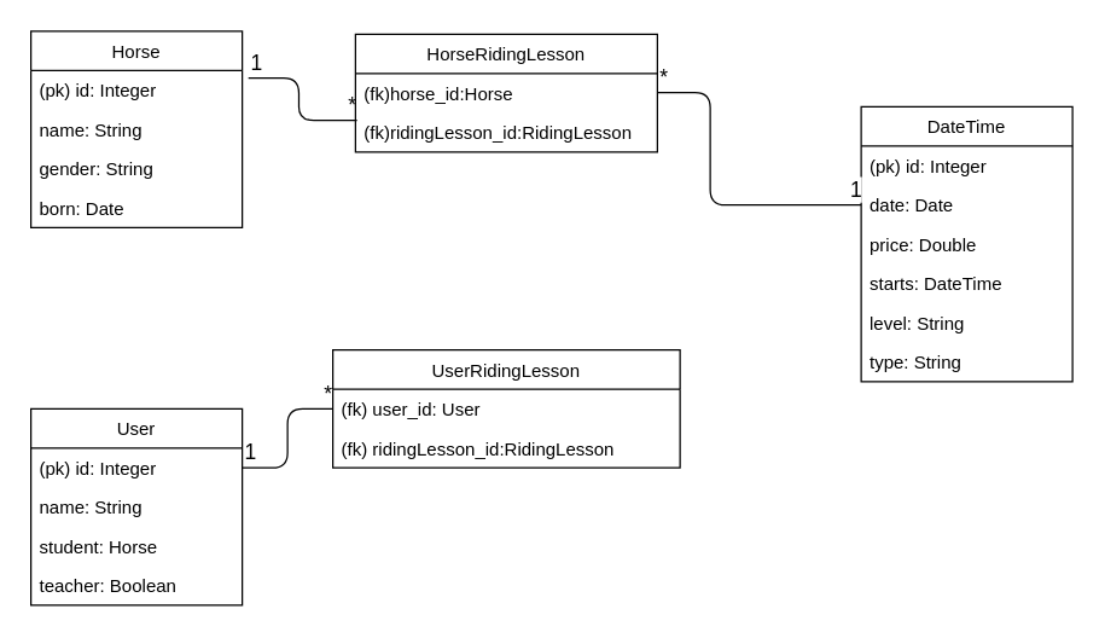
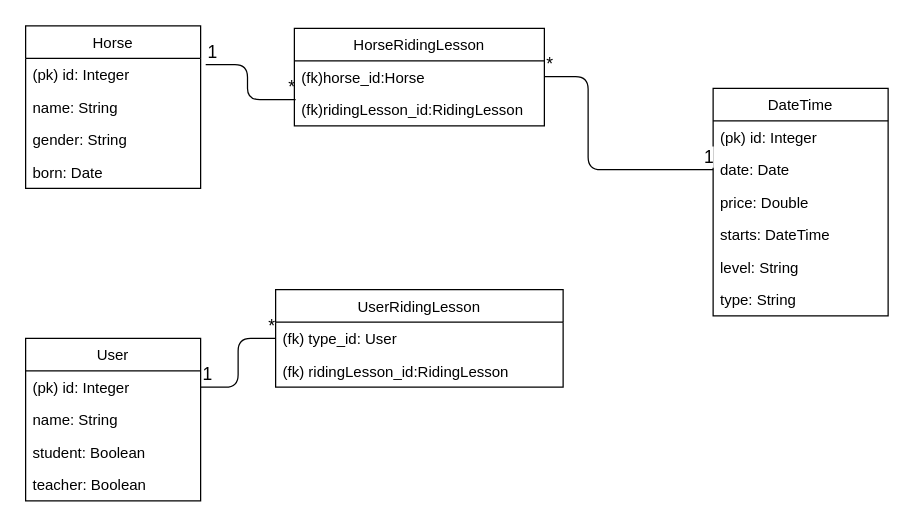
  <mxCell id="0" />
  <mxCell id="1" parent="0" />
  <mxCell id="2" value="Horse" style="swimlane;fontStyle=0;childLayout=stackLayout;horizontal=1;startSize=26;fillColor=none;horizontalStack=0;resizeParent=1;resizeParentMax=0;resizeLast=0;collapsible=1;marginBottom=0;" vertex="1" parent="1"><mxGeometry x="20" y="20" width="140" height="130" as="geometry" /></mxCell>
  <mxCell id="3" value="(pk) id: Integer" style="text;strokeColor=none;fillColor=none;align=left;verticalAlign=top;spacingLeft=4;spacingRight=4;overflow=hidden;rotatable=0;points=[[0,0.5],[1,0.5]];portConstraint=eastwest;" vertex="1" parent="2"><mxGeometry y="26" width="140" height="26" as="geometry" /></mxCell>
  <mxCell id="4" value="name: String" style="text;strokeColor=none;fillColor=none;align=left;verticalAlign=top;spacingLeft=4;spacingRight=4;overflow=hidden;rotatable=0;points=[[0,0.5],[1,0.5]];portConstraint=eastwest;" vertex="1" parent="2"><mxGeometry y="52" width="140" height="26" as="geometry" /></mxCell>
  <mxCell id="5" value="gender: String" style="text;strokeColor=none;fillColor=none;align=left;verticalAlign=top;spacingLeft=4;spacingRight=4;overflow=hidden;rotatable=0;points=[[0,0.5],[1,0.5]];portConstraint=eastwest;" vertex="1" parent="2"><mxGeometry y="78" width="140" height="26" as="geometry" /></mxCell>
  <mxCell id="6" value="born: Date" style="text;strokeColor=none;fillColor=none;align=left;verticalAlign=top;spacingLeft=4;spacingRight=4;overflow=hidden;rotatable=0;points=[[0,0.5],[1,0.5]];portConstraint=eastwest;" vertex="1" parent="2"><mxGeometry y="104" width="140" height="26" as="geometry" /></mxCell>
  <mxCell id="7" value="User" style="swimlane;fontStyle=0;childLayout=stackLayout;horizontal=1;startSize=26;fillColor=none;horizontalStack=0;resizeParent=1;resizeParentMax=0;resizeLast=0;collapsible=1;marginBottom=0;" vertex="1" parent="1"><mxGeometry x="20" y="270" width="140" height="130" as="geometry" /></mxCell>
  <mxCell id="8" value="(pk) id: Integer" style="text;strokeColor=none;fillColor=none;align=left;verticalAlign=top;spacingLeft=4;spacingRight=4;overflow=hidden;rotatable=0;points=[[0,0.5],[1,0.5]];portConstraint=eastwest;" vertex="1" parent="7"><mxGeometry y="26" width="140" height="26" as="geometry" /></mxCell>
  <mxCell id="9" value="name: String" style="text;strokeColor=none;fillColor=none;align=left;verticalAlign=top;spacingLeft=4;spacingRight=4;overflow=hidden;rotatable=0;points=[[0,0.5],[1,0.5]];portConstraint=eastwest;" vertex="1" parent="7"><mxGeometry y="52" width="140" height="26" as="geometry" /></mxCell>
- <mxCell id="10" value="student: Horse" style="text;strokeColor=none;fillColor=none;align=left;verticalAlign=top;spacingLeft=4;spacingRight=4;overflow=hidden;rotatable=0;points=[[0,0.5],[1,0.5]];portConstraint=eastwest;" vertex="1" parent="7"><mxGeometry y="78" width="140" height="26" as="geometry" /></mxCell>
+ <mxCell id="10" value="student: Boolean" style="text;strokeColor=none;fillColor=none;align=left;verticalAlign=top;spacingLeft=4;spacingRight=4;overflow=hidden;rotatable=0;points=[[0,0.5],[1,0.5]];portConstraint=eastwest;" vertex="1" parent="7"><mxGeometry y="78" width="140" height="26" as="geometry" /></mxCell>
  <mxCell id="11" value="teacher: Boolean" style="text;strokeColor=none;fillColor=none;align=left;verticalAlign=top;spacingLeft=4;spacingRight=4;overflow=hidden;rotatable=0;points=[[0,0.5],[1,0.5]];portConstraint=eastwest;" vertex="1" parent="7"><mxGeometry y="104" width="140" height="26" as="geometry" /></mxCell>
  <mxCell id="12" value="DateTime" style="swimlane;fontStyle=0;childLayout=stackLayout;horizontal=1;startSize=26;fillColor=none;horizontalStack=0;resizeParent=1;resizeParentMax=0;resizeLast=0;collapsible=1;marginBottom=0;" vertex="1" parent="1"><mxGeometry x="570" y="70" width="140" height="182" as="geometry" /></mxCell>
  <mxCell id="13" value="(pk) id: Integer" style="text;strokeColor=none;fillColor=none;align=left;verticalAlign=top;spacingLeft=4;spacingRight=4;overflow=hidden;rotatable=0;points=[[0,0.5],[1,0.5]];portConstraint=eastwest;" vertex="1" parent="12"><mxGeometry y="26" width="140" height="26" as="geometry" /></mxCell>
  <mxCell id="14" value="date: Date" style="text;strokeColor=none;fillColor=none;align=left;verticalAlign=top;spacingLeft=4;spacingRight=4;overflow=hidden;rotatable=0;points=[[0,0.5],[1,0.5]];portConstraint=eastwest;" vertex="1" parent="12"><mxGeometry y="52" width="140" height="26" as="geometry" /></mxCell>
  <mxCell id="15" value="price: Double" style="text;strokeColor=none;fillColor=none;align=left;verticalAlign=top;spacingLeft=4;spacingRight=4;overflow=hidden;rotatable=0;points=[[0,0.5],[1,0.5]];portConstraint=eastwest;" vertex="1" parent="12"><mxGeometry y="78" width="140" height="26" as="geometry" /></mxCell>
  <mxCell id="16" value="starts: DateTime" style="text;strokeColor=none;fillColor=none;align=left;verticalAlign=top;spacingLeft=4;spacingRight=4;overflow=hidden;rotatable=0;points=[[0,0.5],[1,0.5]];portConstraint=eastwest;" vertex="1" parent="12"><mxGeometry y="104" width="140" height="26" as="geometry" /></mxCell>
  <mxCell id="17" value="level: String" style="text;strokeColor=none;fillColor=none;align=left;verticalAlign=top;spacingLeft=4;spacingRight=4;overflow=hidden;rotatable=0;points=[[0,0.5],[1,0.5]];portConstraint=eastwest;" vertex="1" parent="12"><mxGeometry y="130" width="140" height="26" as="geometry" /></mxCell>
  <mxCell id="18" value="type: String" style="text;strokeColor=none;fillColor=none;align=left;verticalAlign=top;spacingLeft=4;spacingRight=4;overflow=hidden;rotatable=0;points=[[0,0.5],[1,0.5]];portConstraint=eastwest;" vertex="1" parent="12"><mxGeometry y="156" width="140" height="26" as="geometry" /></mxCell>
  <mxCell id="19" value="" style="endArrow=none;html=1;edgeStyle=orthogonalEdgeStyle;entryX=0;entryY=0.5;entryDx=0;entryDy=0;exitX=1;exitY=0.5;exitDx=0;exitDy=0;" edge="1" parent="1" source="8" target="26"><mxGeometry relative="1" as="geometry"><mxPoint x="20" y="370" as="sourcePoint" /><mxPoint x="180" y="370" as="targetPoint" /></mxGeometry></mxCell>
  <mxCell id="20" value="&lt;font style=&quot;font-size: 14px&quot;&gt;1&lt;/font&gt;" style="resizable=0;html=1;align=left;verticalAlign=bottom;labelBackgroundColor=#ffffff;fontSize=10;" connectable="0" vertex="1" parent="19"><mxGeometry x="-1" relative="1" as="geometry" /></mxCell>
  <mxCell id="21" value="&lt;font style=&quot;font-size: 14px&quot;&gt;*&lt;/font&gt;" style="resizable=0;html=1;align=right;verticalAlign=bottom;labelBackgroundColor=#ffffff;fontSize=10;" connectable="0" vertex="1" parent="19"><mxGeometry x="1" relative="1" as="geometry" /></mxCell>
  <mxCell id="22" value="" style="endArrow=none;html=1;edgeStyle=orthogonalEdgeStyle;exitX=1.029;exitY=0.192;exitDx=0;exitDy=0;exitPerimeter=0;entryX=0.005;entryY=0.192;entryDx=0;entryDy=0;entryPerimeter=0;" edge="1" parent="1" source="3" target="30"><mxGeometry relative="1" as="geometry"><mxPoint x="20" y="370" as="sourcePoint" /><mxPoint x="270" y="80" as="targetPoint" /></mxGeometry></mxCell>
  <mxCell id="23" value="&lt;font style=&quot;font-size: 14px&quot;&gt;1&lt;/font&gt;" style="resizable=0;html=1;align=left;verticalAlign=bottom;labelBackgroundColor=#ffffff;fontSize=10;" connectable="0" vertex="1" parent="22"><mxGeometry x="-1" relative="1" as="geometry" /></mxCell>
  <mxCell id="24" value="&lt;font style=&quot;font-size: 14px&quot;&gt;*&lt;/font&gt;" style="resizable=0;html=1;align=right;verticalAlign=bottom;labelBackgroundColor=#ffffff;fontSize=10;" connectable="0" vertex="1" parent="22"><mxGeometry x="1" relative="1" as="geometry" /></mxCell>
  <mxCell id="25" value="UserRidingLesson" style="swimlane;fontStyle=0;childLayout=stackLayout;horizontal=1;startSize=26;fillColor=none;horizontalStack=0;resizeParent=1;resizeParentMax=0;resizeLast=0;collapsible=1;marginBottom=0;" vertex="1" parent="1"><mxGeometry x="220" y="231" width="230" height="78" as="geometry" /></mxCell>
- <mxCell id="26" value="(fk) user_id: User" style="text;strokeColor=none;fillColor=none;align=left;verticalAlign=top;spacingLeft=4;spacingRight=4;overflow=hidden;rotatable=0;points=[[0,0.5],[1,0.5]];portConstraint=eastwest;" vertex="1" parent="25"><mxGeometry y="26" width="230" height="26" as="geometry" /></mxCell>
+ <mxCell id="26" value="(fk) type_id: User" style="text;strokeColor=none;fillColor=none;align=left;verticalAlign=top;spacingLeft=4;spacingRight=4;overflow=hidden;rotatable=0;points=[[0,0.5],[1,0.5]];portConstraint=eastwest;" vertex="1" parent="25"><mxGeometry y="26" width="230" height="26" as="geometry" /></mxCell>
  <mxCell id="27" value="(fk) ridingLesson_id:RidingLesson" style="text;strokeColor=none;fillColor=none;align=left;verticalAlign=top;spacingLeft=4;spacingRight=4;overflow=hidden;rotatable=0;points=[[0,0.5],[1,0.5]];portConstraint=eastwest;" vertex="1" parent="25"><mxGeometry y="52" width="230" height="26" as="geometry" /></mxCell>
  <mxCell id="28" value="HorseRidingLesson" style="swimlane;fontStyle=0;childLayout=stackLayout;horizontal=1;startSize=26;fillColor=none;horizontalStack=0;resizeParent=1;resizeParentMax=0;resizeLast=0;collapsible=1;marginBottom=0;" vertex="1" parent="1"><mxGeometry x="235" y="22" width="200" height="78" as="geometry" /></mxCell>
  <mxCell id="29" value="(fk)horse_id:Horse" style="text;strokeColor=none;fillColor=none;align=left;verticalAlign=top;spacingLeft=4;spacingRight=4;overflow=hidden;rotatable=0;points=[[0,0.5],[1,0.5]];portConstraint=eastwest;" vertex="1" parent="28"><mxGeometry y="26" width="200" height="26" as="geometry" /></mxCell>
  <mxCell id="30" value="(fk)ridingLesson_id:RidingLesson" style="text;strokeColor=none;fillColor=none;align=left;verticalAlign=top;spacingLeft=4;spacingRight=4;overflow=hidden;rotatable=0;points=[[0,0.5],[1,0.5]];portConstraint=eastwest;" vertex="1" parent="28"><mxGeometry y="52" width="200" height="26" as="geometry" /></mxCell>
  <mxCell id="31" value="" style="endArrow=none;html=1;edgeStyle=orthogonalEdgeStyle;entryX=0;entryY=0.5;entryDx=0;entryDy=0;" edge="1" parent="1" target="14"><mxGeometry relative="1" as="geometry"><mxPoint x="435" y="60.5" as="sourcePoint" /><mxPoint x="595" y="60.5" as="targetPoint" /><Array as="points"><mxPoint x="470" y="61" /><mxPoint x="470" y="135" /></Array></mxGeometry></mxCell>
  <mxCell id="32" value="&lt;font style=&quot;font-size: 14px&quot;&gt;*&lt;/font&gt;" style="resizable=0;html=1;align=left;verticalAlign=bottom;labelBackgroundColor=#ffffff;fontSize=10;" connectable="0" vertex="1" parent="31"><mxGeometry x="-1" relative="1" as="geometry" /></mxCell>
  <mxCell id="33" value="&lt;font style=&quot;font-size: 14px&quot;&gt;1&lt;/font&gt;" style="resizable=0;html=1;align=right;verticalAlign=bottom;labelBackgroundColor=#ffffff;fontSize=10;" connectable="0" vertex="1" parent="31"><mxGeometry x="1" relative="1" as="geometry" /></mxCell>
